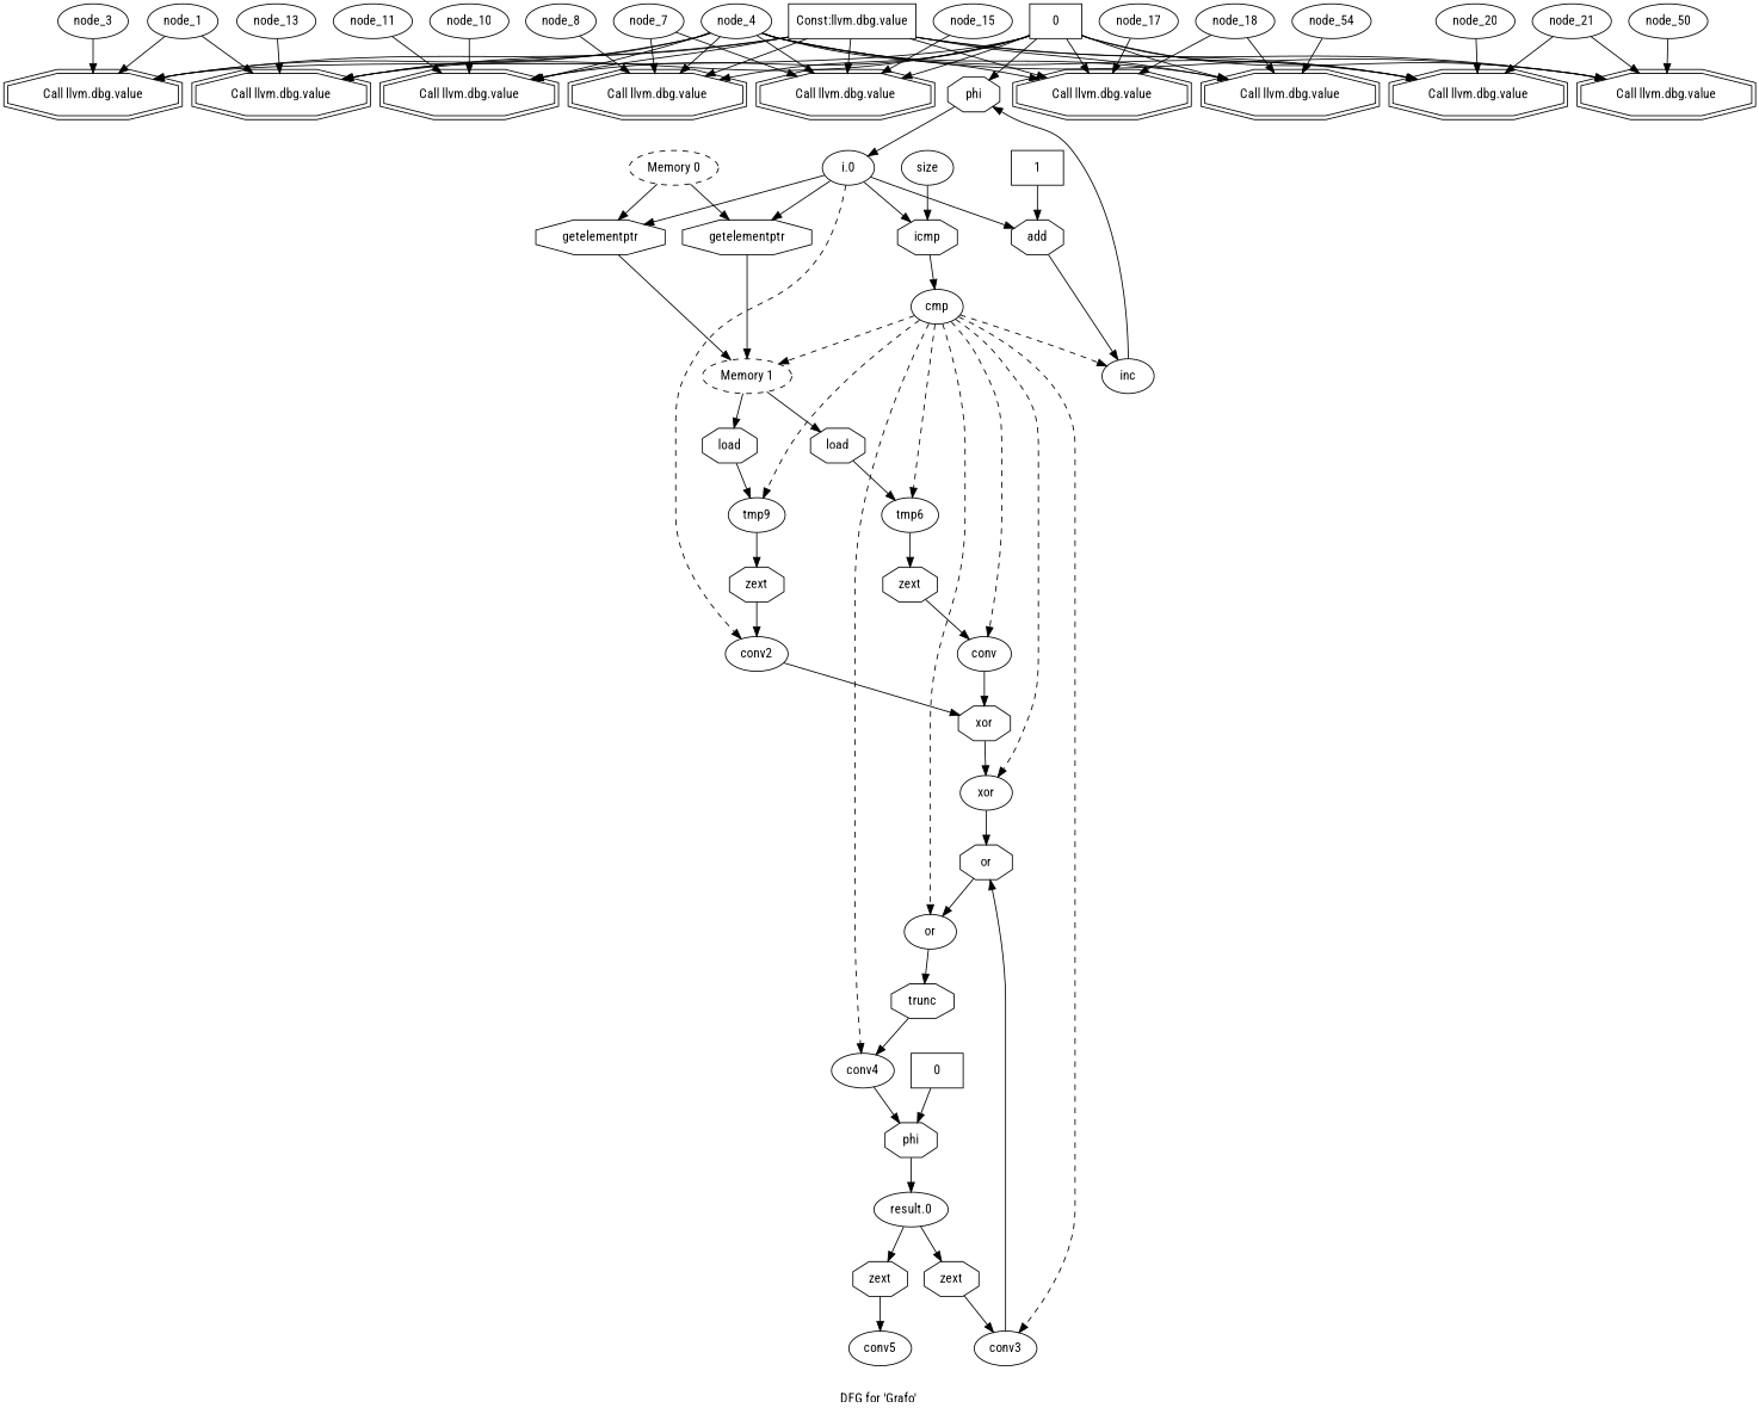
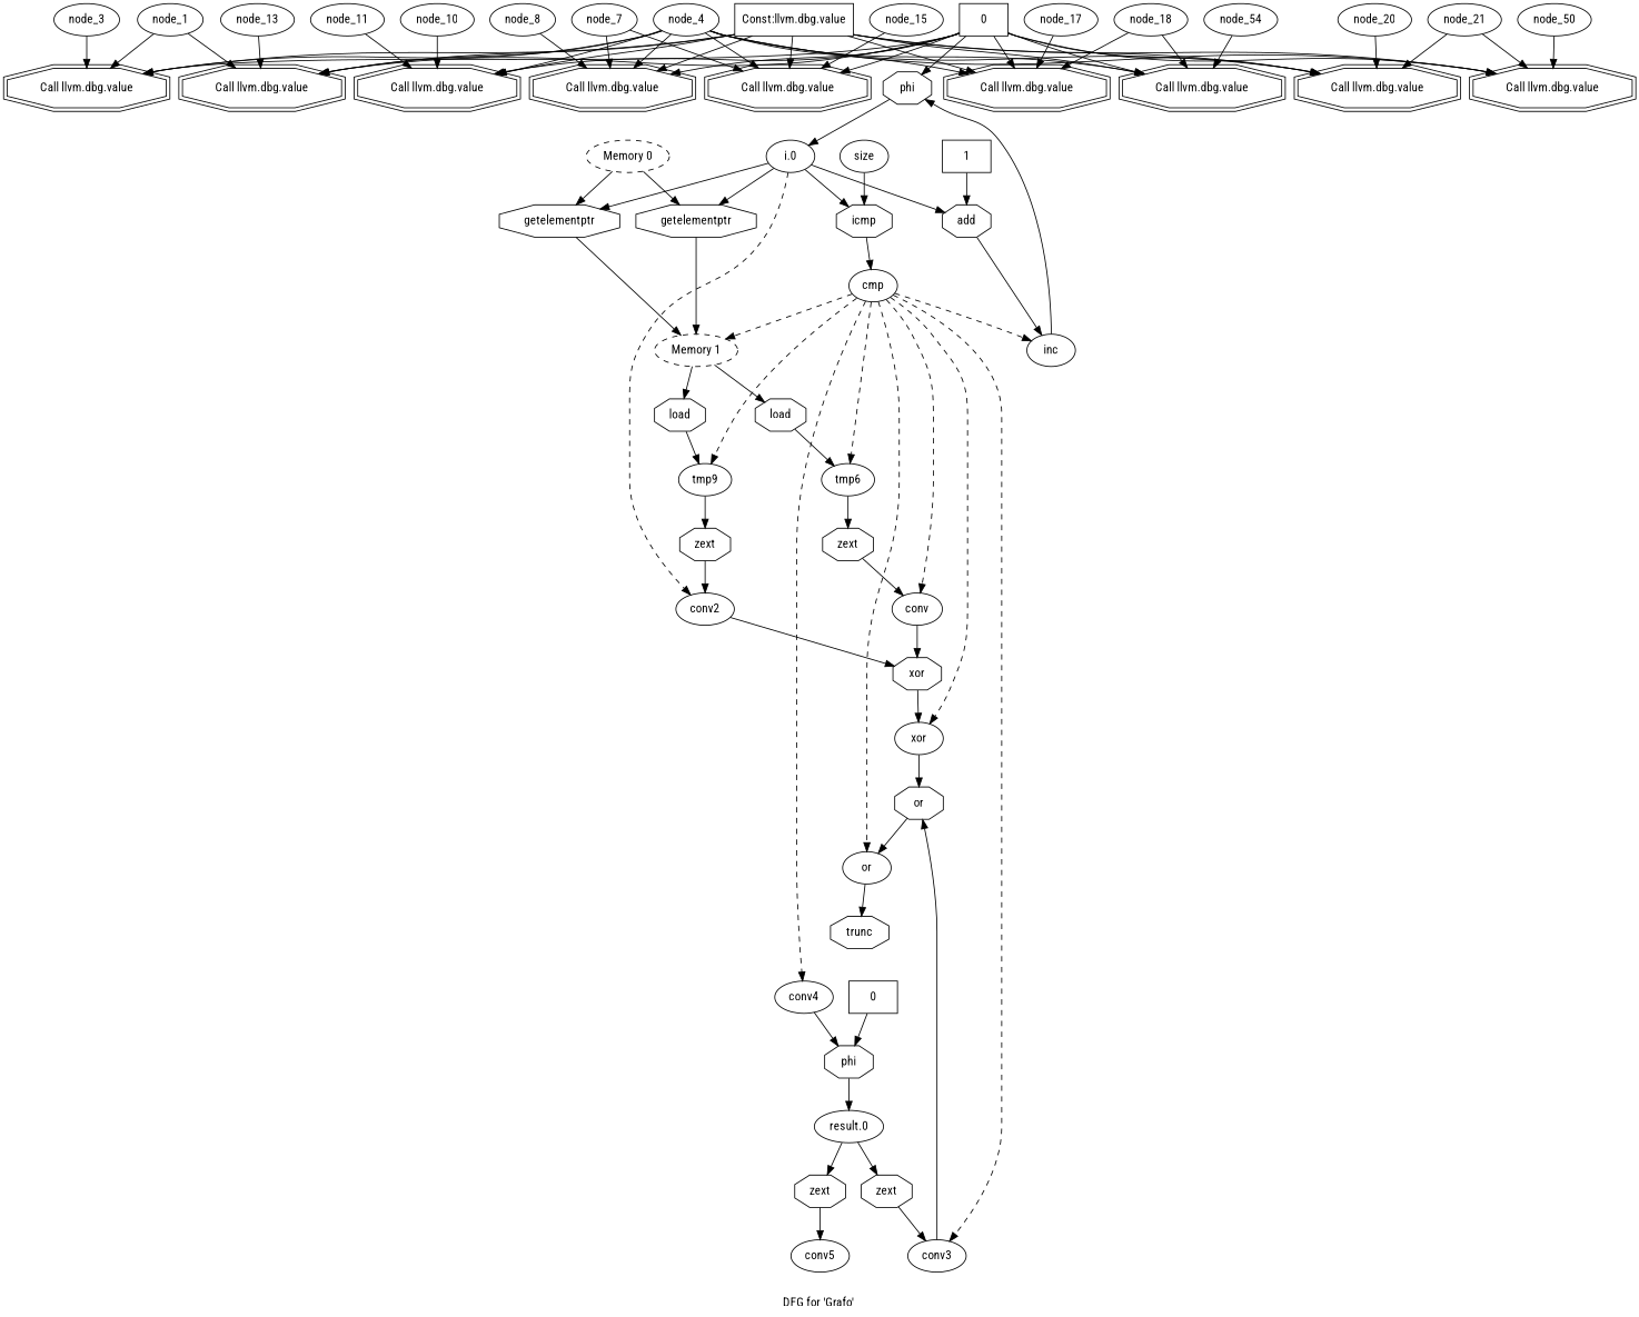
  digraph {
    fontname="Roboto Condensed"
    label="DFG for 'Grafo' "
    node [fontname="Roboto Condensed" shape=ellipse style=solid]
    edge [fontname="Roboto Condensed"]
    n1 [label="Call llvm.dbg.value" shape=doubleoctagon]
    node_1
    n3 [label="Call llvm.dbg.value" shape=doubleoctagon]
    n4 [label=0 shape=box]
    n5 [label="Call llvm.dbg.value" shape=doubleoctagon]
    n6 [label="Call llvm.dbg.value" shape=doubleoctagon]
    n7 [label="Call llvm.dbg.value" shape=doubleoctagon]
    n8 [label="Call llvm.dbg.value" shape=doubleoctagon]
    n9 [label="Call llvm.dbg.value" shape=doubleoctagon]
    n10 [label=phi shape=octagon]
    n11 [label="Call llvm.dbg.value" shape=doubleoctagon]
    n12 [label="Call llvm.dbg.value" shape=doubleoctagon]
    n13 [label="i.0"]
    n14 [label=getelementptr shape=octagon]
    n15 [label=getelementptr shape=octagon]
    n16 [label=add shape=octagon]
    n17 [label=icmp shape=octagon]
    n18 [label=conv2]
    node_3
    node_4
    n21 [label="Const:llvm.dbg.value" shape=box]
    node_7
    node_8
    node_10
    node_11
    node_13
    node_15
    node_17
    node_18
    node_20
    node_21
    n32 [label="result.0"]
    n33 [label=zext shape=octagon]
    n34 [label=zext shape=octagon]
    n35 [label=conv3]
    n36 [label=conv5]
    n37 [label=or shape=octagon]
    n38 [label=phi shape=octagon]
    n39 [label=0 shape=box]
    n40 [label=conv4]
    n41 [label=trunc shape=octagon]
    n42 [label=or]
    n43 [label=xor]
    n44 [label=xor shape=octagon]
    n45 [label=conv]
    n46 [label=zext shape=octagon]
    n47 [label=tmp6]
    n48 [label=load shape=octagon]
    n49 [label="Memory 1" style=dashed]
    n50 [label=load shape=octagon]
    n51 [label=tmp9]
    n52 [label=zext shape=octagon]
    n53 [label="Memory 0" style=dashed]
    n54 [label=inc]
    n55 [label=cmp]
    n56 [label=1 shape=box]
    n57 [label=size]
    node_54
    n59 [label=node_50]
    node_1 -> n1
    node_1 -> n3
    n4 -> n1
    n4 -> n3
    n4 -> n5
    n4 -> n6
    n4 -> n7
    n4 -> n8
    n4 -> n9
    n4 -> n10
    n4 -> n11
    n4 -> n12
    n10 -> n13
    n13 -> n14
    n13 -> n15
    n13 -> n16
    n13 -> n17
    n13 -> n18 [style=dashed]
    n14 -> n49
    n15 -> n49
    n16 -> n54
    n17 -> n55
    n18 -> n44
    node_3 -> n1
    node_4 -> n1
    node_4 -> n3
    node_4 -> n5
    node_4 -> n6
    node_4 -> n7
    node_4 -> n8
    node_4 -> n9
    node_4 -> n11
    node_4 -> n12
    n21 -> n1
    n21 -> n3
    n21 -> n5
    n21 -> n6
    n21 -> n7
    n21 -> n8
    n21 -> n9
    n21 -> n11
    n21 -> n12
    node_7 -> n5
    node_7 -> n7
    node_8 -> n5
    node_10 -> n6
    node_11 -> n6
    node_13 -> n3
    node_15 -> n7
    node_17 -> n8
    node_18 -> n8
    node_18 -> n11
    node_20 -> n9
    node_21 -> n9
    node_21 -> n12
    n32 -> n33
    n32 -> n34
    n33 -> n35
    n34 -> n36
    n35 -> n37
    n37 -> n42
    n38 -> n32
    n39 -> n38
    n40 -> n38
-   n41 -> n40
    n42 -> n41
    n43 -> n37
    n44 -> n43
    n45 -> n44
    n46 -> n45
    n47 -> n46
    n48 -> n47
    n49 -> n48
    n49 -> n50
    n50 -> n51
    n51 -> n52
    n52 -> n18
    n53 -> n14
    n53 -> n15
    n54 -> n10
    n55 -> n35 [style=dashed]
    n55 -> n40 [style=dashed]
    n55 -> n42 [style=dashed]
    n55 -> n43 [style=dashed]
    n55 -> n45 [style=dashed]
    n55 -> n47 [style=dashed]
    n55 -> n49 [style=dashed]
    n55 -> n51 [style=dashed]
    n55 -> n54 [style=dashed]
    n56 -> n16
    n57 -> n17
    node_54 -> n11
    n59 -> n12
  }
